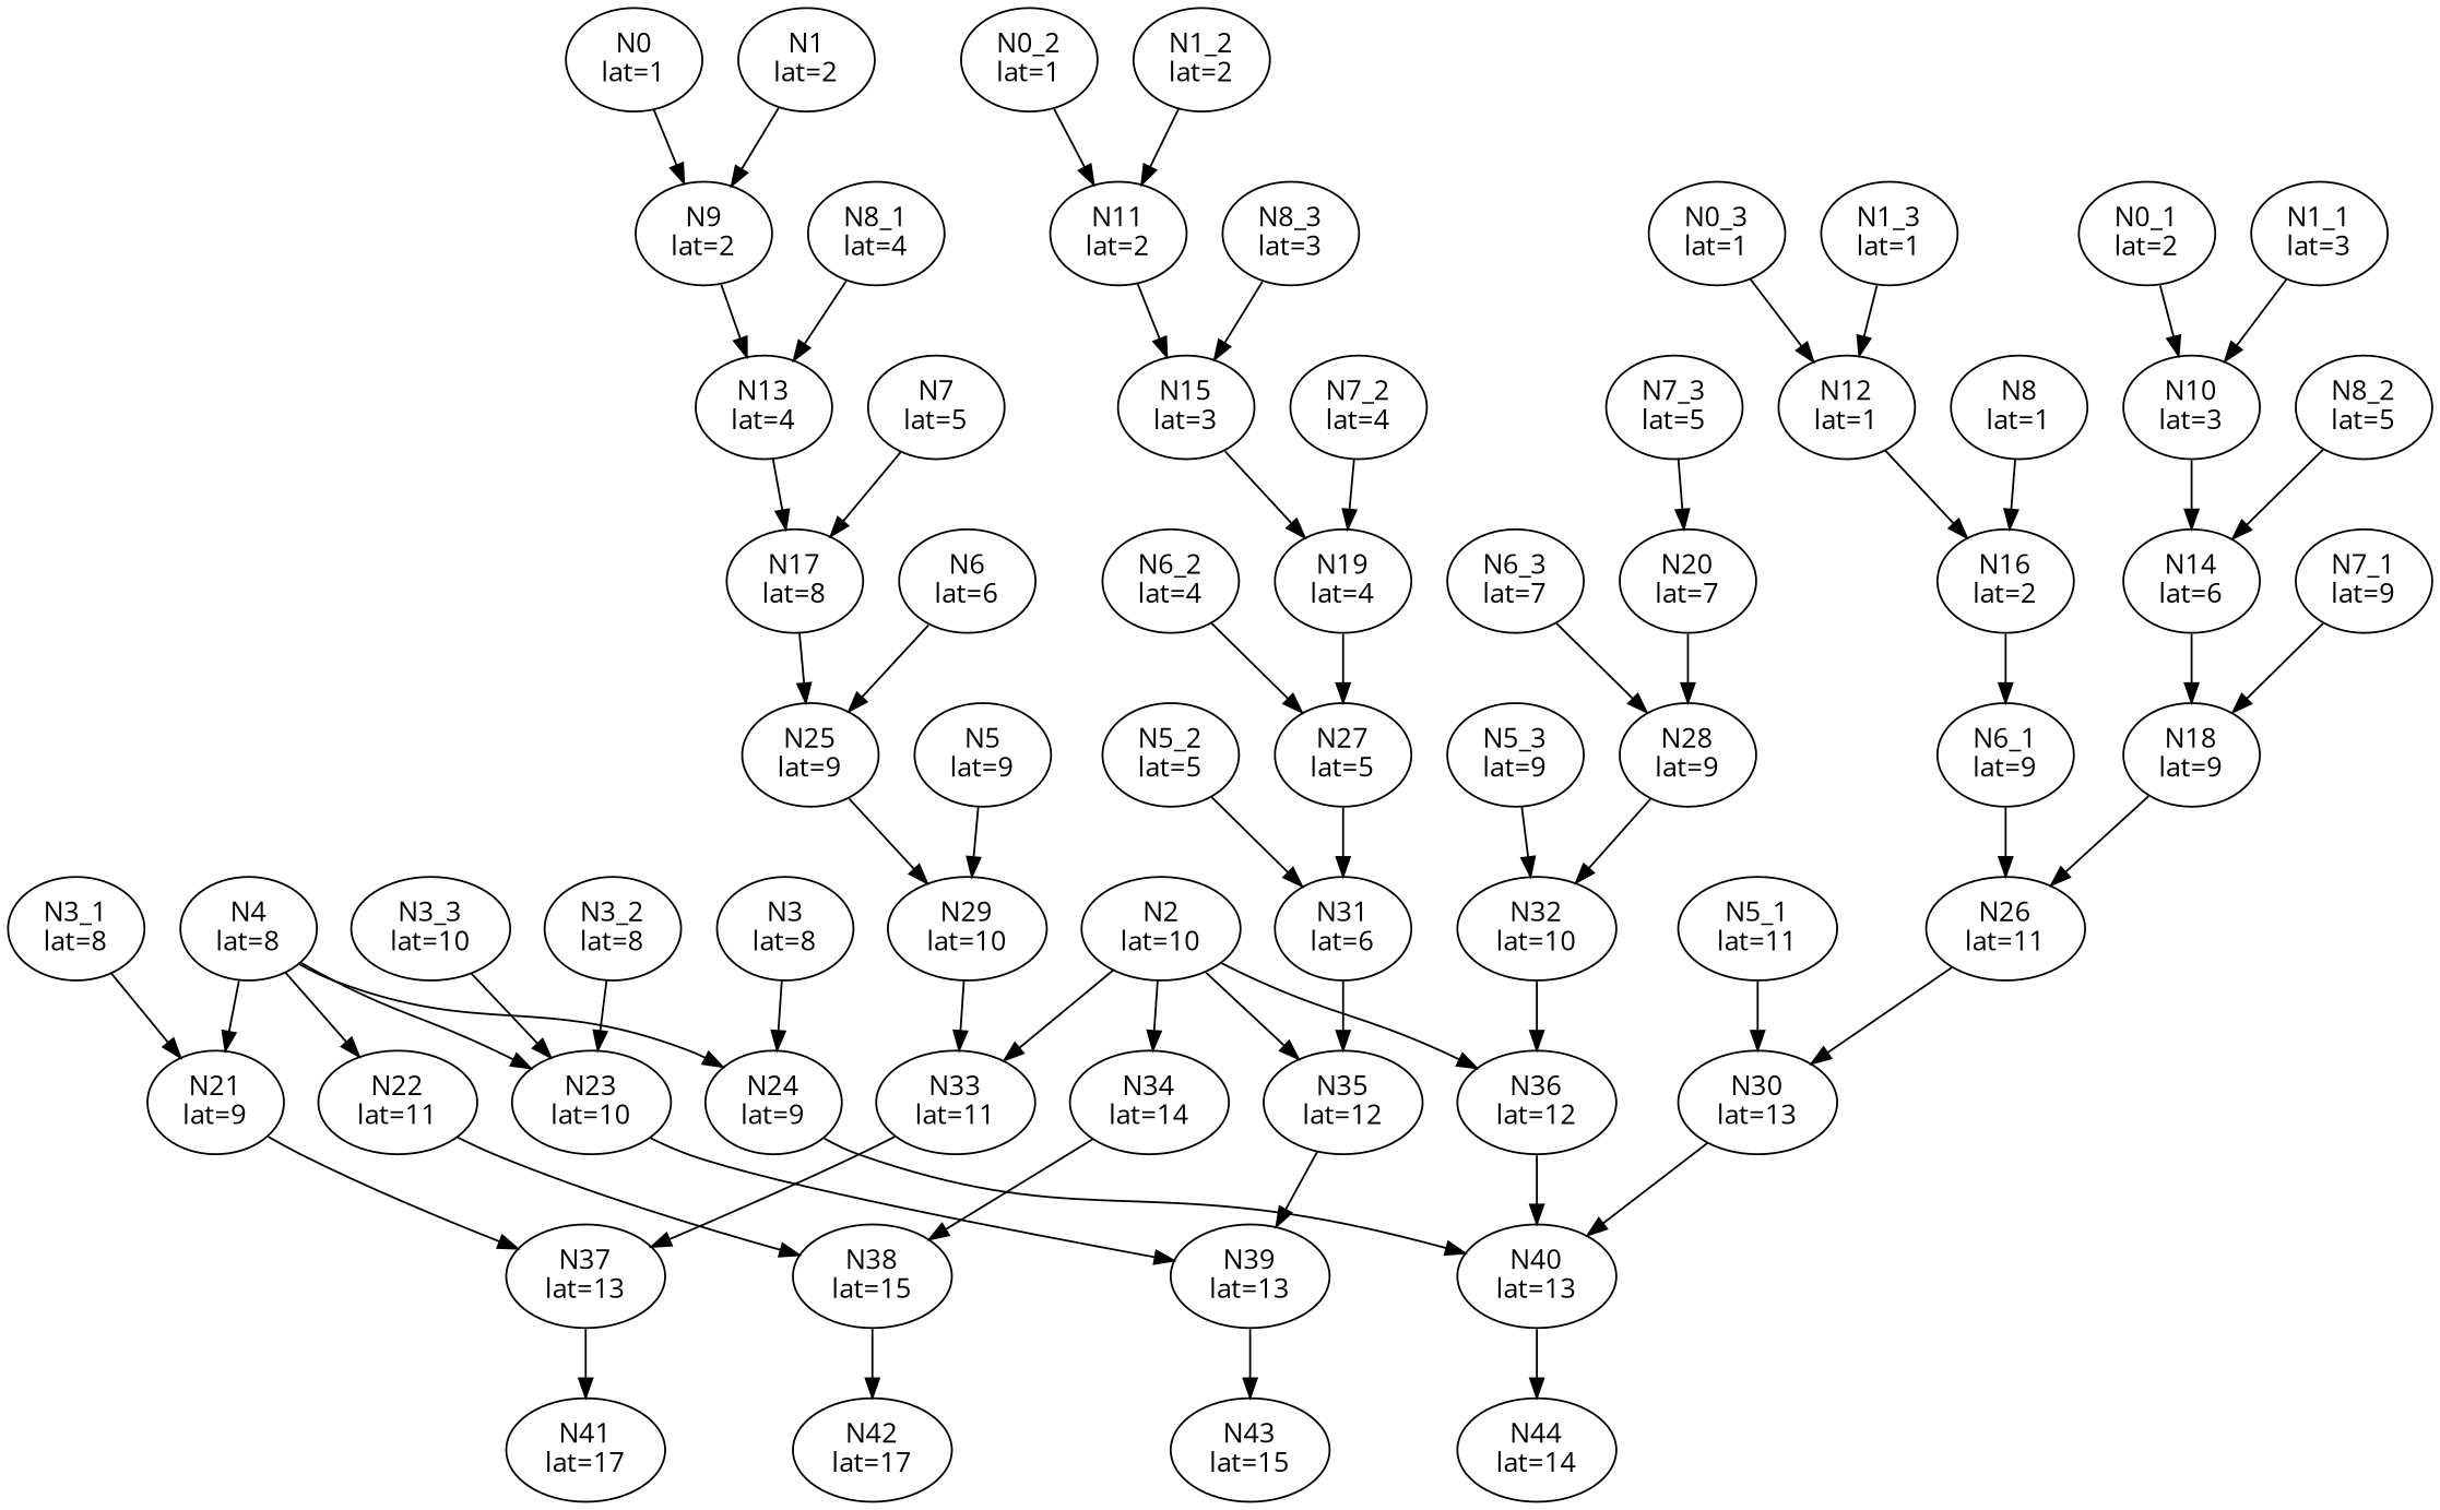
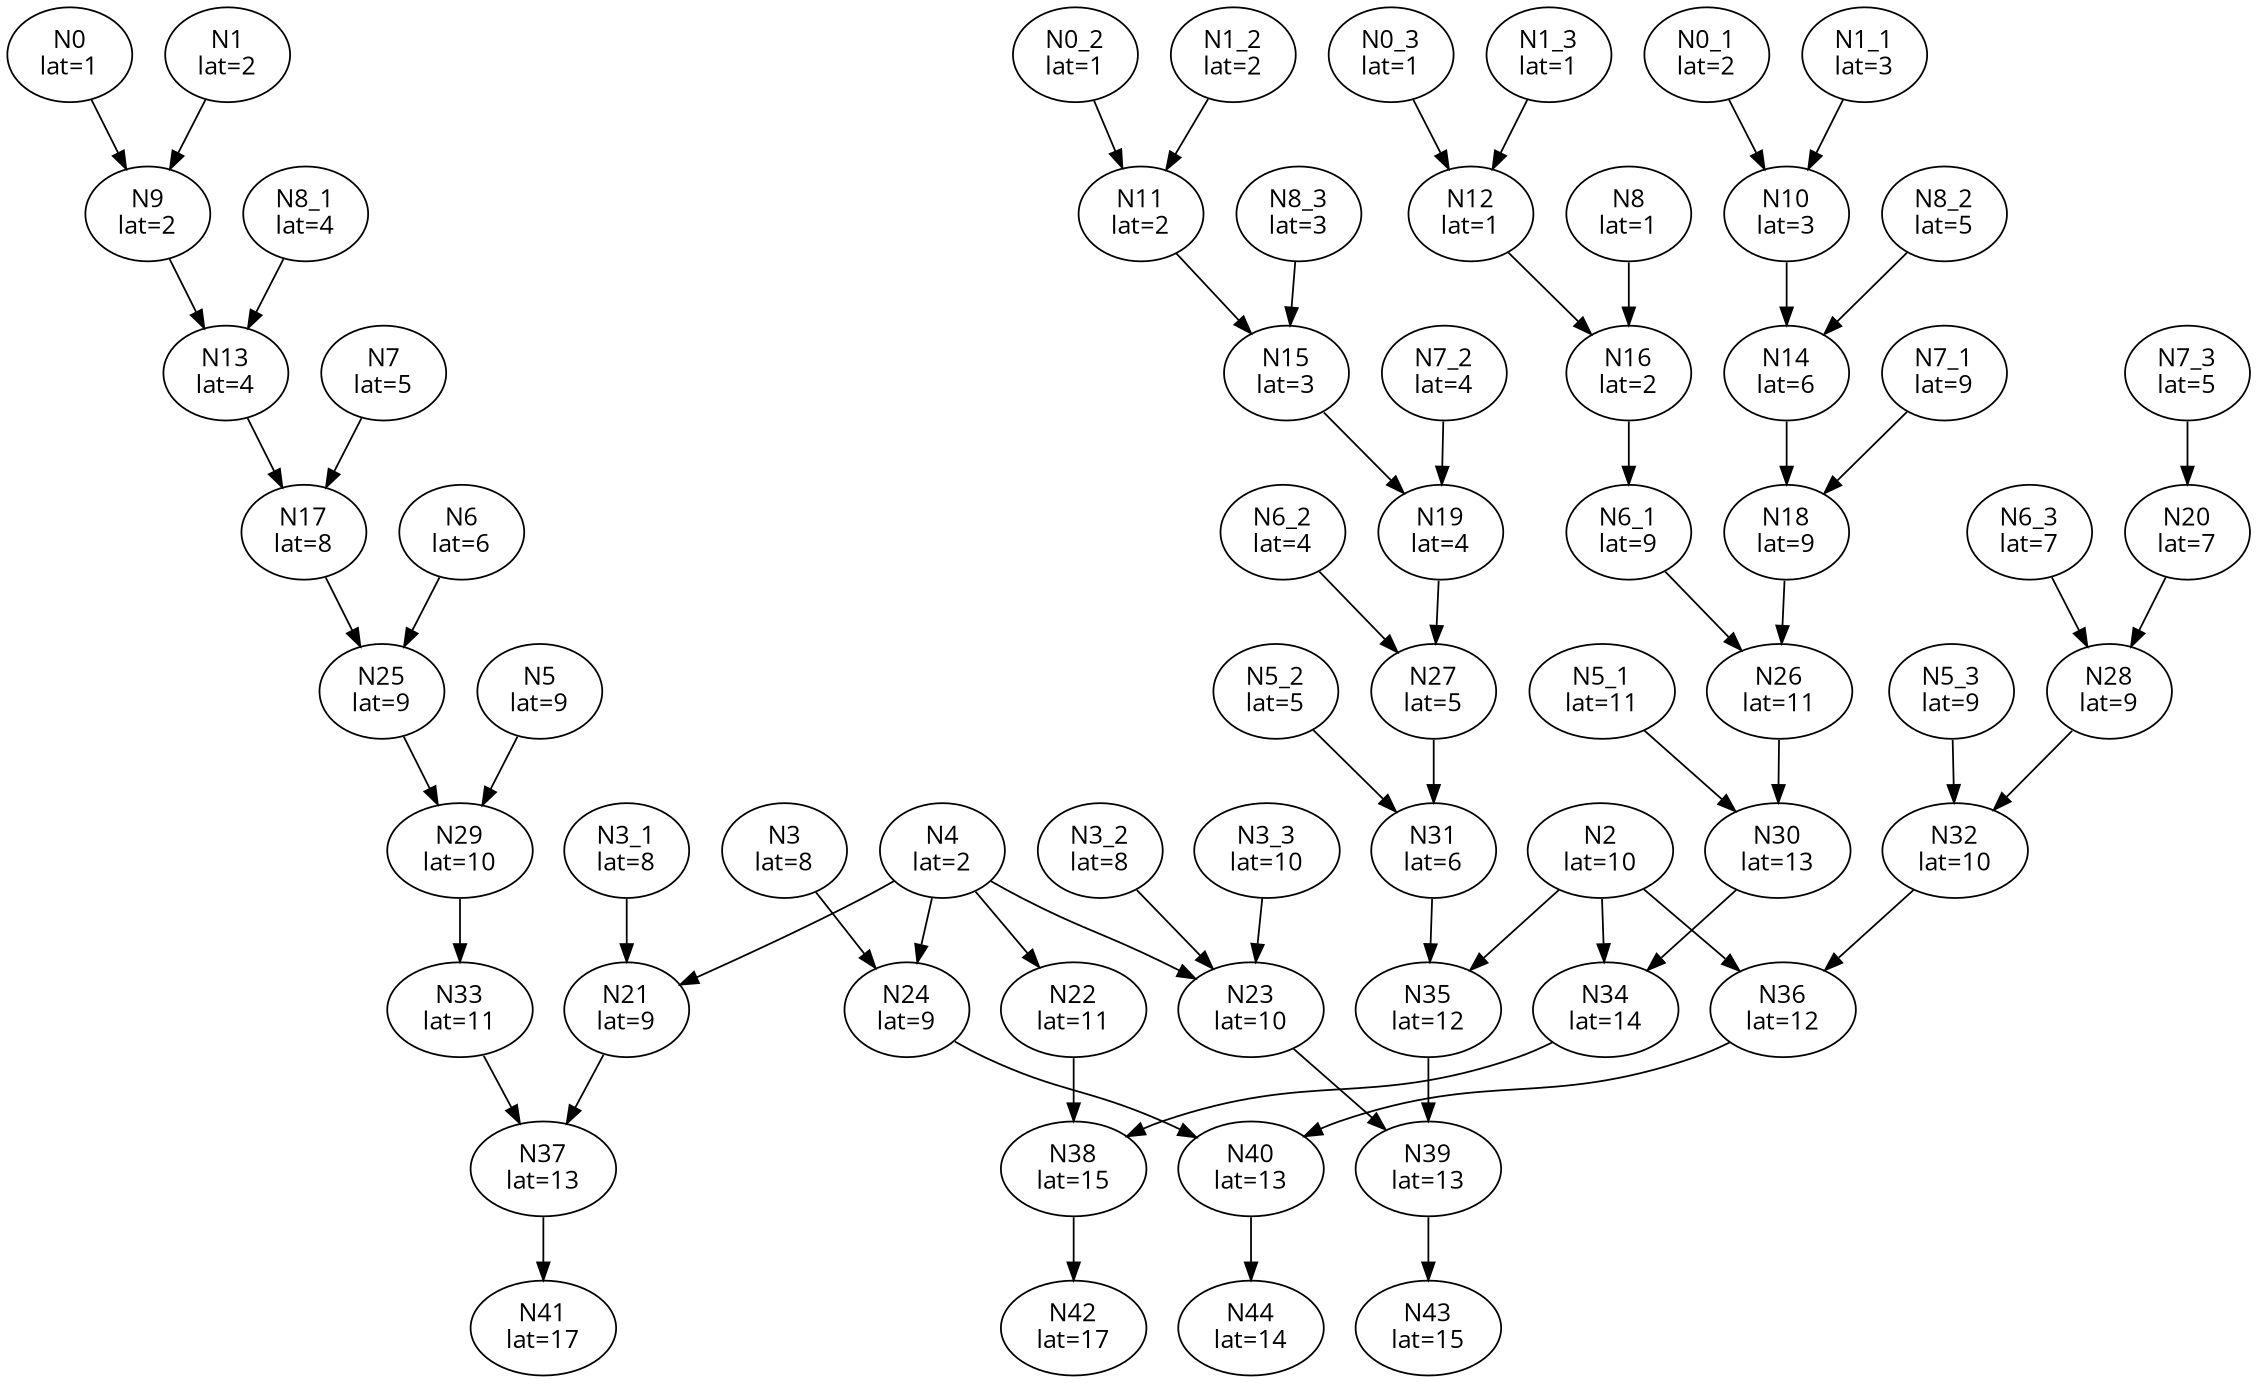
  digraph {
    fontname="Open Sans"
    node [fontname="Open Sans"]
    edge [fontname="Open Sans"]
    N0 [label="\N\nlat=1"]
    N9 [label="\N\nlat=2"]
    N13 [label="\N\nlat=4"]
    N0_1 [label="\N\nlat=2"]
    N10 [label="\N\nlat=3"]
    N14 [label="\N\nlat=6"]
    N0_2 [label="\N\nlat=1"]
    N11 [label="\N\nlat=2"]
    N15 [label="\N\nlat=3"]
    N0_3 [label="\N\nlat=1"]
    N12 [label="\N\nlat=1"]
    N16 [label="\N\nlat=2"]
    N1 [label="\N\nlat=2"]
    N1_1 [label="\N\nlat=3"]
    N1_2 [label="\N\nlat=2"]
    N1_3 [label="\N\nlat=1"]
    N2 [label="\N\nlat=10"]
    N36 [label="\N\nlat=12"]
    N35 [label="\N\nlat=12"]
    N34 [label="\N\nlat=14"]
    N33 [label="\N\nlat=11"]
    N40 [label="\N\nlat=13"]
    N39 [label="\N\nlat=13"]
    N38 [label="\N\nlat=15"]
    N37 [label="\N\nlat=13"]
    N3 [label="\N\nlat=8"]
    N24 [label="\N\nlat=9"]
    N3_1 [label="\N\nlat=8"]
    N21 [label="\N\nlat=9"]
    N3_2 [label="\N\nlat=8"]
    N23 [label="\N\nlat=10"]
    N22 [label="\N\nlat=11"]
    N3_3 [label="\N\nlat=10"]
-   N4 [label="\N\nlat=8"]
+   N4 [label="\N\nlat=2"]
    N5 [label="\N\nlat=9"]
    N29 [label="\N\nlat=10"]
    N5_1 [label="\N\nlat=11"]
    N30 [label="\N\nlat=13"]
    N5_2 [label="\N\nlat=5"]
    N31 [label="\N\nlat=6"]
    N5_3 [label="\N\nlat=9"]
    N32 [label="\N\nlat=10"]
    N6 [label="\N\nlat=6"]
    N25 [label="\N\nlat=9"]
    N6_1 [label="\N\nlat=9"]
    N26 [label="\N\nlat=11"]
    N6_2 [label="\N\nlat=4"]
    N27 [label="\N\nlat=5"]
    N6_3 [label="\N\nlat=7"]
    N28 [label="\N\nlat=9"]
    N7 [label="\N\nlat=5"]
    N17 [label="\N\nlat=8"]
    N7_1 [label="\N\nlat=9"]
    N18 [label="\N\nlat=9"]
    N7_2 [label="\N\nlat=4"]
    N19 [label="\N\nlat=4"]
    N7_3 [label="\N\nlat=5"]
    N20 [label="\N\nlat=7"]
    N8 [label="\N\nlat=1"]
    N8_1 [label="\N\nlat=4"]
    N8_2 [label="\N\nlat=5"]
    N8_3 [label="\N\nlat=3"]
    N41 [label="\N\nlat=17"]
    N42 [label="\N\nlat=17"]
    N43 [label="\N\nlat=15"]
    N44 [label="\N\nlat=14"]
    N0 -> N9
    N9 -> N13
    N13 -> N17
    N0_1 -> N10
    N10 -> N14
    N14 -> N18
    N0_2 -> N11
    N11 -> N15
    N15 -> N19
    N0_3 -> N12
    N12 -> N16
    N16 -> N6_1
    N1 -> N9
    N1_1 -> N10
    N1_2 -> N11
    N1_3 -> N12
    N2 -> N36
    N2 -> N35
    N2 -> N34
-   N2 -> N33
    N36 -> N40
    N35 -> N39
    N34 -> N38
    N33 -> N37
    N40 -> N44
    N39 -> N43
    N38 -> N42
    N37 -> N41
    N3 -> N24
    N24 -> N40
    N3_1 -> N21
    N21 -> N37
    N3_2 -> N23
    N23 -> N39
    N22 -> N38
    N3_3 -> N23
    N4 -> N24
    N4 -> N21
    N4 -> N23
    N4 -> N22
    N5 -> N29
    N29 -> N33
    N5_1 -> N30
-   N30 -> N40
+   N30 -> N34
    N5_2 -> N31
    N31 -> N35
    N5_3 -> N32
    N32 -> N36
    N6 -> N25
    N25 -> N29
    N6_1 -> N26
    N26 -> N30
    N6_2 -> N27
    N27 -> N31
    N6_3 -> N28
    N28 -> N32
    N7 -> N17
    N17 -> N25
    N7_1 -> N18
    N18 -> N26
    N7_2 -> N19
    N19 -> N27
    N7_3 -> N20
    N20 -> N28
    N8 -> N16
    N8_1 -> N13
    N8_2 -> N14
    N8_3 -> N15
  }
